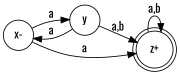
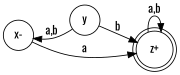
  digraph {
    fontname=Oswald
    rankdir=LR
    node [fontname=Oswald shape=circle]
    edge [fontname=Oswald]
    n1 [label="x-"]
    n2 [label=y]
    n3 [label="z+" shape=doublecircle]
-   n1 -> n2 [label=a]
    n1 -> n3 [label=a]
-   n2 -> n1 [label=a]
-   n2 -> n3 [label="a,b"]
+   n2 -> n1 [label="a,b"]
+   n2 -> n3 [label=b]
    n3 -> n3 [label="a,b"]
  }
